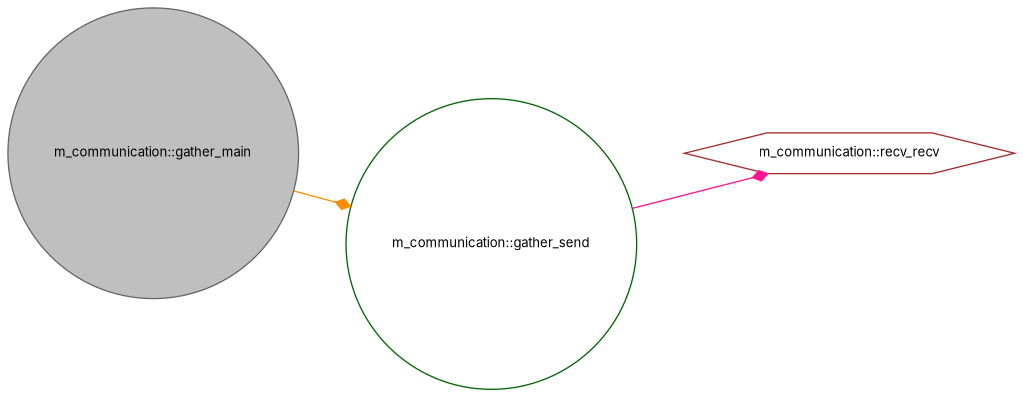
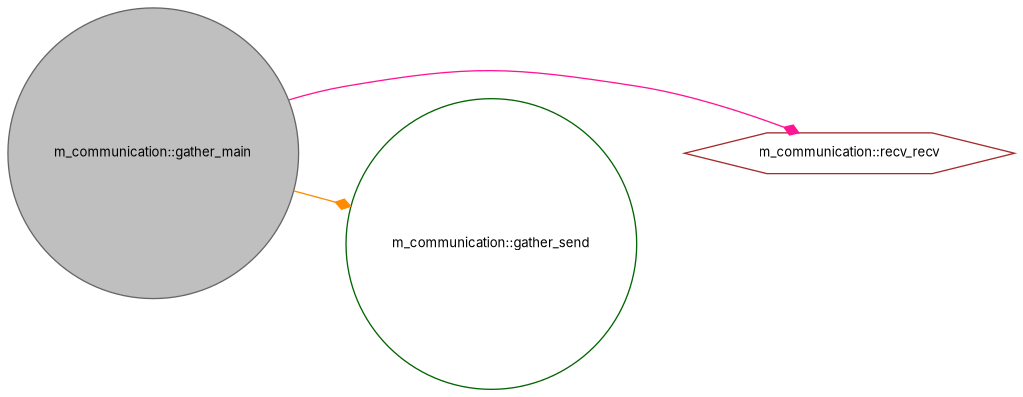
  digraph {
    fontname=Inter
    rankdir=LR
    node [fillcolor=white fontname=Inter fontsize=10 shape=circle style=filled]
    edge [arrowhead=diamond fontname=Inter fontsize=10 labelfontname=Helvetica labelfontsize=10 style=solid]
    n1 [color=gray40 fillcolor=grey75 fontcolor=black height=0.2 label="m_communication::gather_main" width=0.4]
    n2 [color=brown height=0.2 label="m_communication::recv_recv" shape=hexagon width=0.4]
    n3 [color=darkgreen height=0.2 label="m_communication::gather_send" width=0.4]
-   n3 -> n2 [color=deeppink]
+   n1 -> n2 [color=deeppink]
    n1 -> n3 [color=darkorange]
  }
